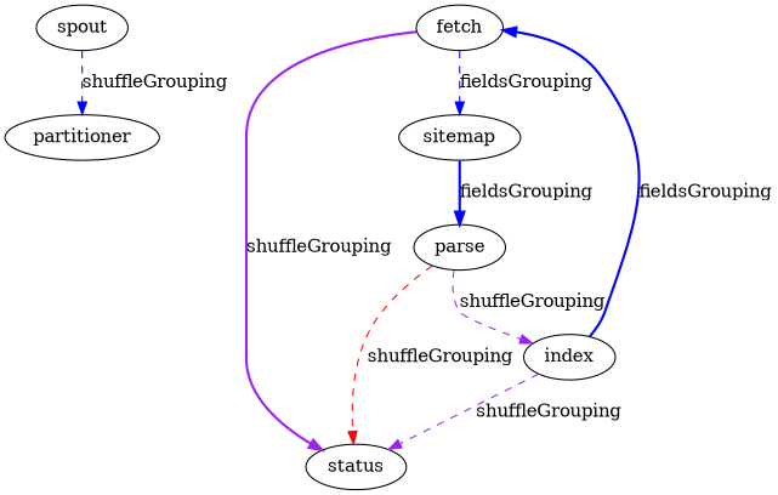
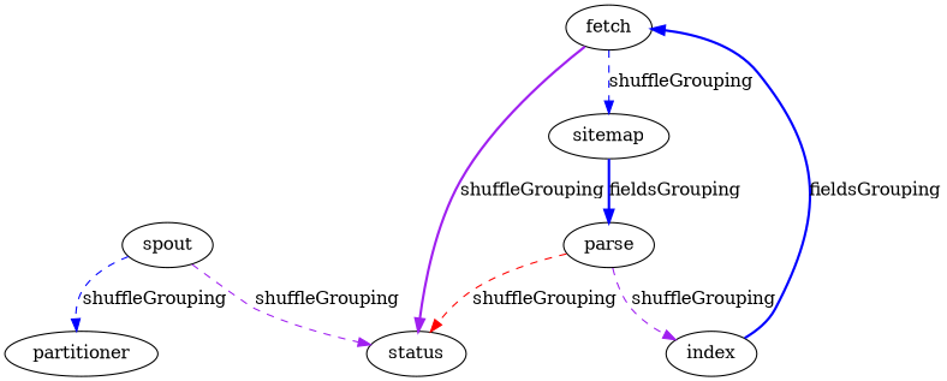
  digraph {
    edge [color=blue style=dashed]
    spout
    partitioner
    fetch
    sitemap
    status
    parse
    index
    spout -> partitioner [label=shuffleGrouping]
-   fetch -> sitemap [label=fieldsGrouping]
+   fetch -> sitemap [label=shuffleGrouping]
    fetch -> status [color=purple label=shuffleGrouping style=bold]
    sitemap -> parse [label=fieldsGrouping style=bold]
    parse -> status [color=red label=shuffleGrouping]
    parse -> index [color=purple label=shuffleGrouping]
    index -> fetch [label=fieldsGrouping style=bold]
-   index -> status [color=purple label=shuffleGrouping]
+   spout -> status [color=purple label=shuffleGrouping]
  }
